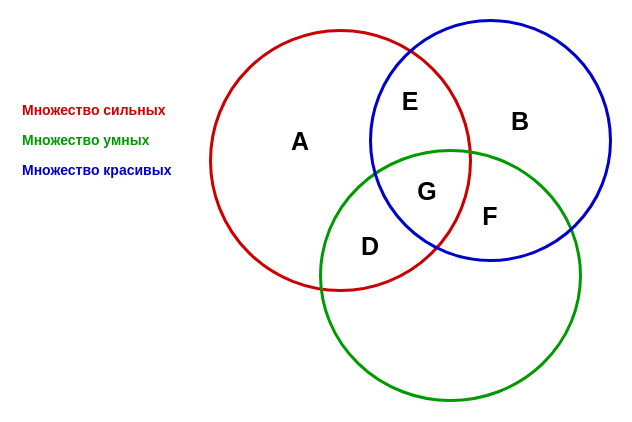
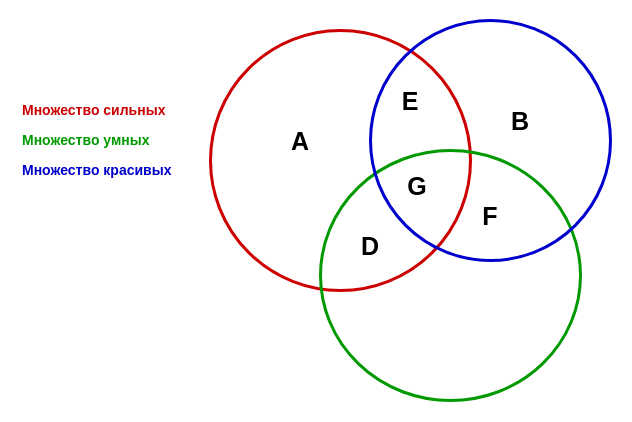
  <mxCell id="0" />
  <mxCell id="1" parent="0" />
  <mxCell id="2" value="" style="ellipse;whiteSpace=wrap;html=1;aspect=fixed;fillColor=none;strokeWidth=3;strokeColor=#CC0000;" vertex="1" parent="1"><mxGeometry x="210" y="30" width="260" height="260" as="geometry" /></mxCell>
  <mxCell id="3" value="Множество сильных" style="text;html=1;strokeColor=none;fillColor=none;align=left;verticalAlign=middle;whiteSpace=wrap;rounded=0;fontColor=#CC0000;fontStyle=1;fontSize=14;" vertex="1" parent="1"><mxGeometry x="20" y="95" width="250" height="30" as="geometry" /></mxCell>
  <mxCell id="4" value="Множество умных" style="text;html=1;strokeColor=none;fillColor=none;align=left;verticalAlign=middle;whiteSpace=wrap;rounded=0;fontColor=#009900;fontStyle=1;fontSize=14;" vertex="1" parent="1"><mxGeometry x="20" y="125" width="250" height="30" as="geometry" /></mxCell>
  <mxCell id="5" value="Множество красивых" style="text;html=1;strokeColor=none;fillColor=none;align=left;verticalAlign=middle;whiteSpace=wrap;rounded=0;fontColor=#0000CC;fontStyle=1;fontSize=14;" vertex="1" parent="1"><mxGeometry x="20" y="155" width="250" height="30" as="geometry" /></mxCell>
  <mxCell id="6" value="" style="ellipse;whiteSpace=wrap;html=1;fontSize=14;fontColor=#009900;strokeColor=#009900;strokeWidth=3;fillColor=none;" vertex="1" parent="1"><mxGeometry x="320" y="150" width="260" height="250" as="geometry" /></mxCell>
  <mxCell id="7" value="" style="ellipse;whiteSpace=wrap;html=1;aspect=fixed;fontSize=14;fontColor=#0000CC;strokeColor=#0000CC;strokeWidth=3;fillColor=none;" vertex="1" parent="1"><mxGeometry x="370" y="20" width="240" height="240" as="geometry" /></mxCell>
  <mxCell id="8" value="A" style="text;html=1;strokeColor=none;fillColor=none;align=center;verticalAlign=middle;whiteSpace=wrap;rounded=0;fontSize=25;fontColor=#000000;fontStyle=1" vertex="1" parent="1"><mxGeometry x="270" y="125" width="60" height="30" as="geometry" /></mxCell>
  <mxCell id="9" value="B" style="text;html=1;strokeColor=none;fillColor=none;align=center;verticalAlign=middle;whiteSpace=wrap;rounded=0;fontSize=25;fontColor=#000000;fontStyle=1" vertex="1" parent="1"><mxGeometry x="490" y="105" width="60" height="30" as="geometry" /></mxCell>
  <mxCell id="10" value="D" style="text;html=1;strokeColor=none;fillColor=none;align=center;verticalAlign=middle;whiteSpace=wrap;rounded=0;fontSize=25;fontColor=#000000;fontStyle=1" vertex="1" parent="1"><mxGeometry x="340" y="230" width="60" height="30" as="geometry" /></mxCell>
  <mxCell id="11" value="E" style="text;html=1;strokeColor=none;fillColor=none;align=center;verticalAlign=middle;whiteSpace=wrap;rounded=0;fontSize=25;fontColor=#000000;fontStyle=1" vertex="1" parent="1"><mxGeometry x="380" y="85" width="60" height="30" as="geometry" /></mxCell>
  <mxCell id="12" value="F" style="text;html=1;strokeColor=none;fillColor=none;align=center;verticalAlign=middle;whiteSpace=wrap;rounded=0;fontSize=25;fontColor=#000000;fontStyle=1" vertex="1" parent="1"><mxGeometry x="460" y="200" width="60" height="30" as="geometry" /></mxCell>
- <mxCell id="13" value="G" style="text;html=1;strokeColor=none;fillColor=none;align=center;verticalAlign=middle;whiteSpace=wrap;rounded=0;fontSize=25;fontColor=#000000;fontStyle=1" vertex="1" parent="1"><mxGeometry x="397" y="175" width="60" height="30" as="geometry" /></mxCell>
+ <mxCell id="13" value="G" style="text;html=1;strokeColor=none;fillColor=none;align=center;verticalAlign=middle;whiteSpace=wrap;rounded=0;fontSize=25;fontColor=#000000;fontStyle=1" vertex="1" parent="1"><mxGeometry x="387" y="170" width="60" height="30" as="geometry" /></mxCell>
